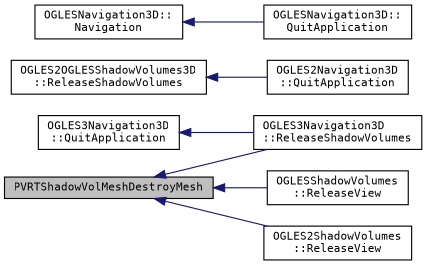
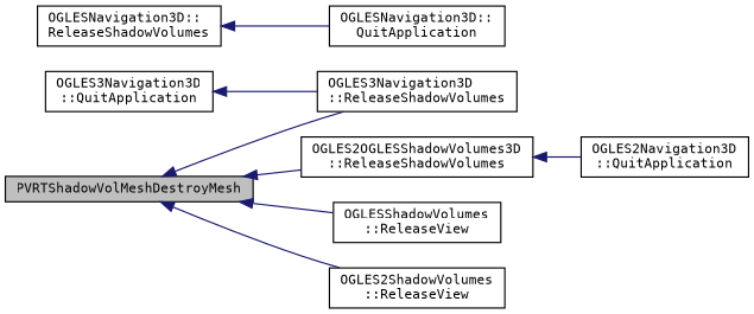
  digraph {
    fontname="DejaVu Sans Mono"
    rankdir=LR
    node [color=black fillcolor=white fontname="DejaVu Sans Mono" fontsize=10 shape=record style=filled]
    edge [color=midnightblue dir=back fontname="DejaVu Sans Mono" fontsize=10 labelfontname=Helvetica labelfontsize=10 style=solid]
    n1 [fillcolor=grey75 fontcolor=black height=0.2 label=PVRTShadowVolMeshDestroyMesh width=0.4]
    n2 [height=0.2 label="OGLES2OGLESShadowVolumes3D\l::ReleaseShadowVolumes" width=0.4]
    n3 [height=0.2 label="OGLES3Navigation3D\l::ReleaseShadowVolumes" width=0.4]
    n4 [height=0.2 label="OGLESShadowVolumes\l::ReleaseView" width=0.4]
    n5 [height=0.2 label="OGLES2ShadowVolumes\l::ReleaseView" width=0.4]
-   n6 [height=0.2 label="OGLESNavigation3D::\lNavigation" width=0.4]
+   n6 [height=0.2 label="OGLESNavigation3D::\lReleaseShadowVolumes" width=0.4]
    n7 [height=0.2 label="OGLESNavigation3D::\lQuitApplication" width=0.4]
    n8 [height=0.2 label="OGLES2Navigation3D\l::QuitApplication" width=0.4]
    n9 [height=0.2 label="OGLES3Navigation3D\l::QuitApplication" width=0.4]
+   n1 -> n2
    n1 -> n3
    n1 -> n4
    n1 -> n5
    n2 -> n8
    n6 -> n7
    n9 -> n3
  }
